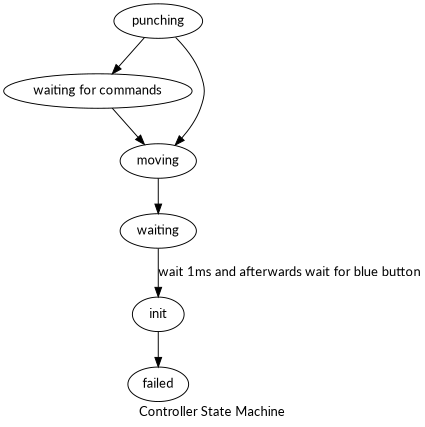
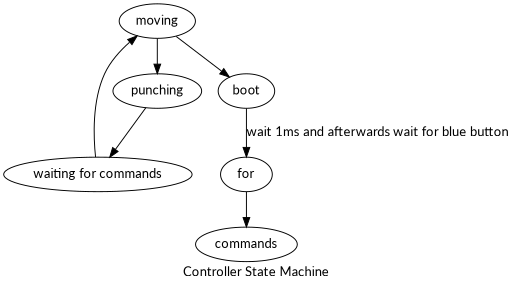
  digraph {
    fontname=Lato
    label="Controller State Machine"
    node [fontname=Lato]
    edge [fontname=Lato]
-   boot [label=waiting]
-   init
-   failed
+   boot
+   init [label=for]
+   failed [label=commands]
    n4 [label="waiting for commands"]
    moving
    punching
    boot -> init [label="wait 1ms and afterwards wait for blue button"]
    init -> failed
    n4 -> moving
    moving -> boot
-   punching -> moving
+   moving -> punching
    punching -> n4
  }
